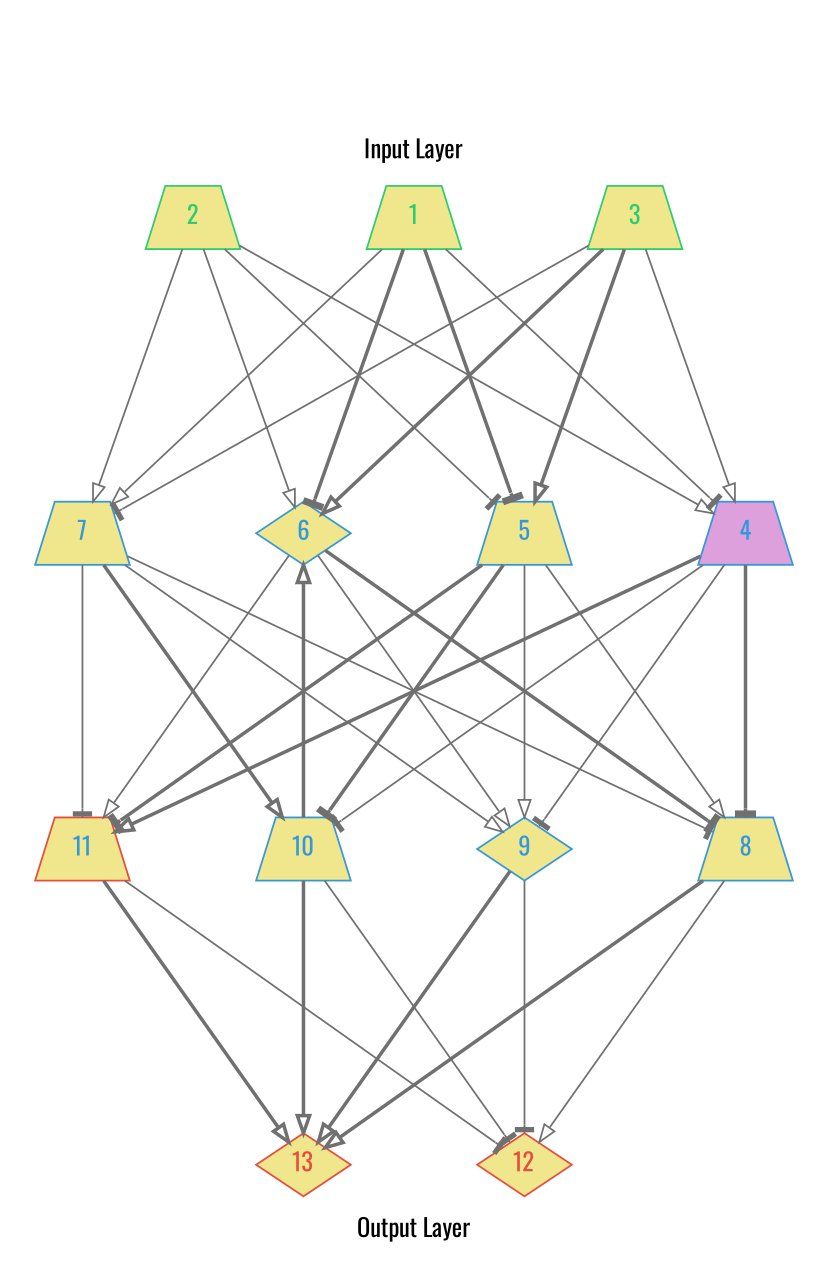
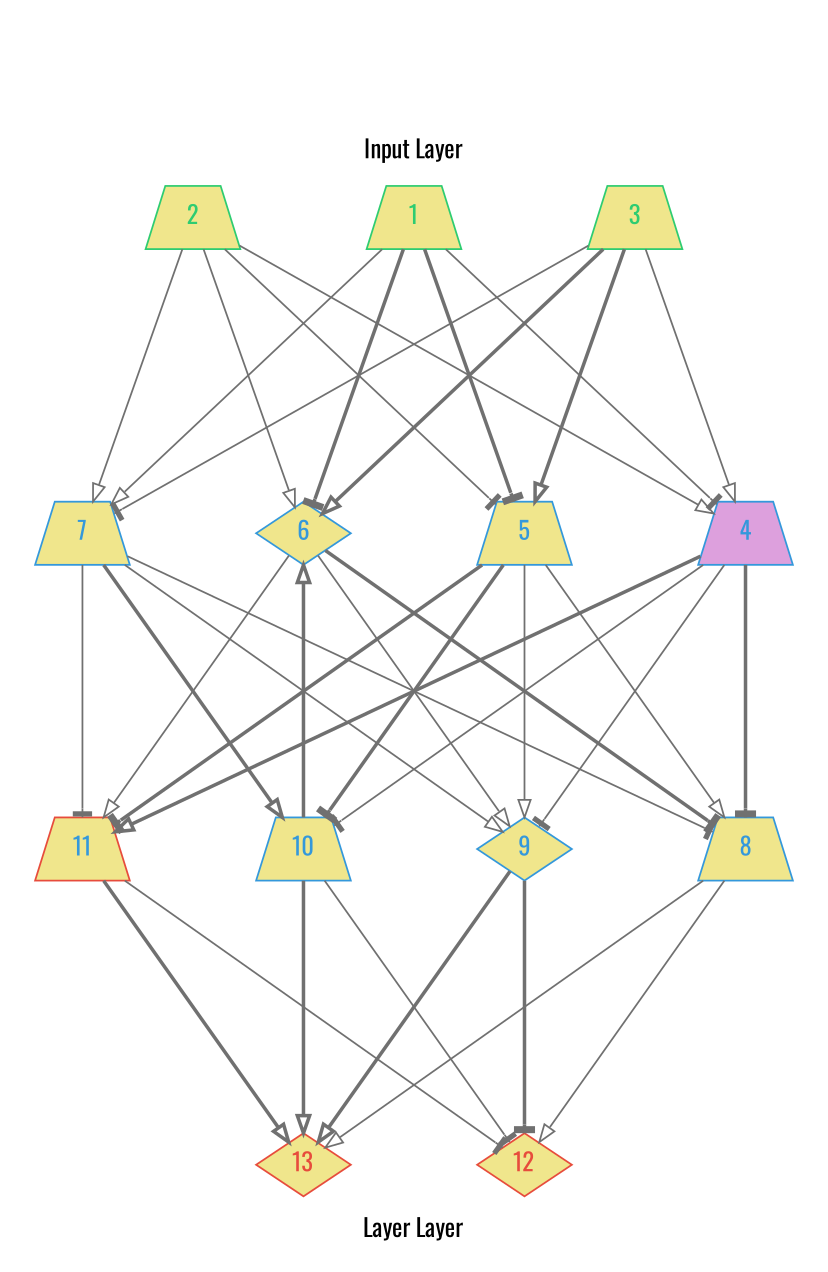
  digraph {
    arrowShape=none
    fontname=Oswald
    nodesep=1
    ranksep=2
    splines=false
    node [color="#3498db" fillcolor=khaki fontcolor="#3498db" fontname=Oswald shape=trapezium style=filled]
    edge [arrowhead=onormal color="#707070" fontname=Oswald style=solid]
    1 [color="#2ecc71" fontcolor="#2ecc71"]
    2 [color="#2ecc71" fontcolor="#2ecc71"]
    3 [color="#2ecc71" fontcolor="#2ecc71"]
    4 [fillcolor=plum]
    5
    6 [shape=diamond]
    7
    8
    9 [shape=diamond]
    10
    11 [color="#e74c3c"]
    12 [color="#e74c3c" fontcolor="#e74c3c" shape=diamond]
    13 [color="#e74c3c" fontcolor="#e74c3c" shape=diamond]
    subgraph cluster_1 {
      color=white
      label=" \n\n\n\nInput Layer"
      rank=same
      1
      2
      3
    }
    subgraph cluster_2 {
      color=white
      labeljust=right
      labelloc=b
      rank=same
      4
      5
      6
      7
    }
    subgraph cluster_3 {
      color=white
      labeljust=right
      labelloc=b
      rank=same
      8
      9
      10
      11
    }
    subgraph cluster_4 {
      color=white
-     label="Output Layer"
+     label="Layer Layer"
      labeljust=1
      labelloc=bottom
      rank=same
      12
      13
    }
    1 -> 4 [arrowhead=tee]
    1 -> 5 [arrowhead=tee style=bold]
    1 -> 6 [arrowhead=tee style=bold]
    1 -> 7
    2 -> 4
    2 -> 5 [arrowhead=tee]
    2 -> 6
    2 -> 7
    3 -> 4
    3 -> 5 [style=bold]
    3 -> 6 [style=bold]
    3 -> 7 [arrowhead=tee]
    4 -> 8 [arrowhead=tee style=bold]
    4 -> 9 [arrowhead=tee]
    4 -> 10 [arrowhead=tee]
    4 -> 11 [style=bold]
    5 -> 8
    5 -> 9
    5 -> 10 [arrowhead=tee style=bold]
    5 -> 11 [arrowhead=tee style=bold]
    6 -> 8 [arrowhead=tee style=bold]
    6 -> 9
    6 -> 11
    7 -> 8 [arrowhead=tee]
    7 -> 9
    7 -> 10 [style=bold]
    7 -> 11 [arrowhead=tee]
    8 -> 12
-   8 -> 13 [style=bold]
-   9 -> 12 [arrowhead=tee]
+   8 -> 13
+   9 -> 12 [arrowhead=tee style=bold]
    9 -> 13 [style=bold]
    10 -> 6 [style=bold]
    10 -> 12 [arrowhead=tee]
    10 -> 13 [style=bold]
    11 -> 12 [arrowhead=tee]
    11 -> 13 [style=bold]
  }
